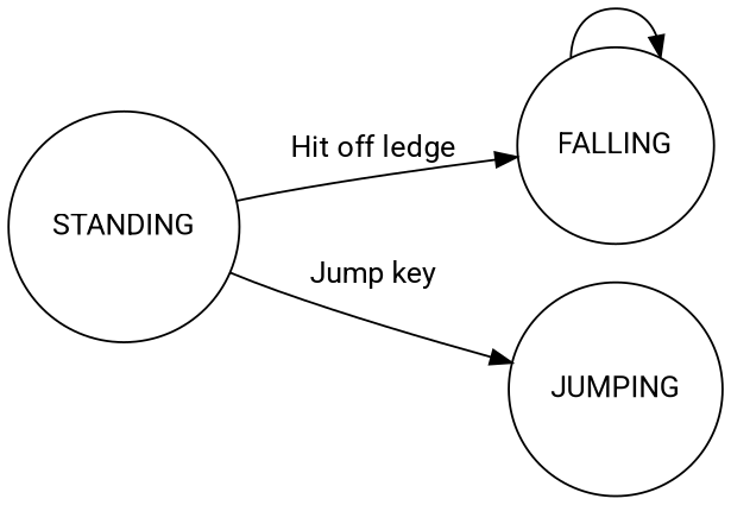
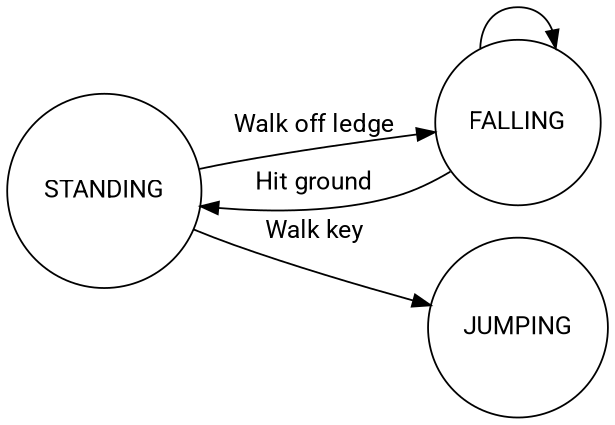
  digraph {
    fontname=Roboto
    rankdir=LR
    splines=true
    node [fontname=Roboto shape=circle]
    edge [fontname=Roboto]
    n1 [label=STANDING]
    n2 [label=FALLING]
    n3 [label=JUMPING]
-   n1 -> n2 [label="Hit off ledge"]
-   n1 -> n3 [label="Jump key"]
+   n1 -> n2 [label="Walk off ledge"]
+   n1 -> n3 [label="Walk key"]
+   n2 -> n1 [label="Hit ground"]
    n2 -> n2
  }
